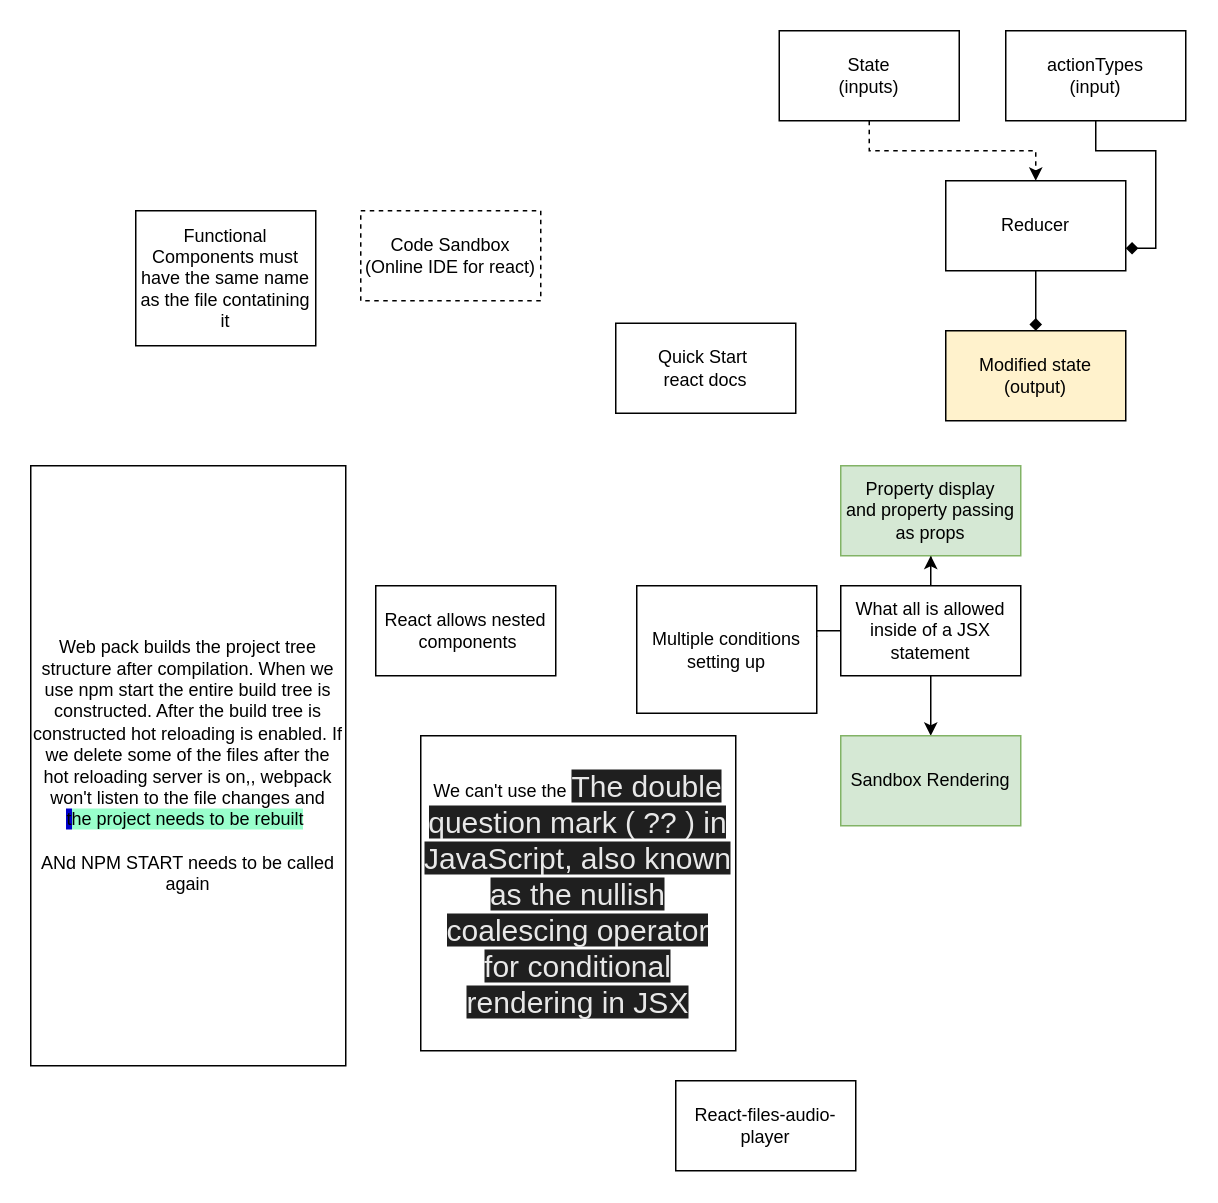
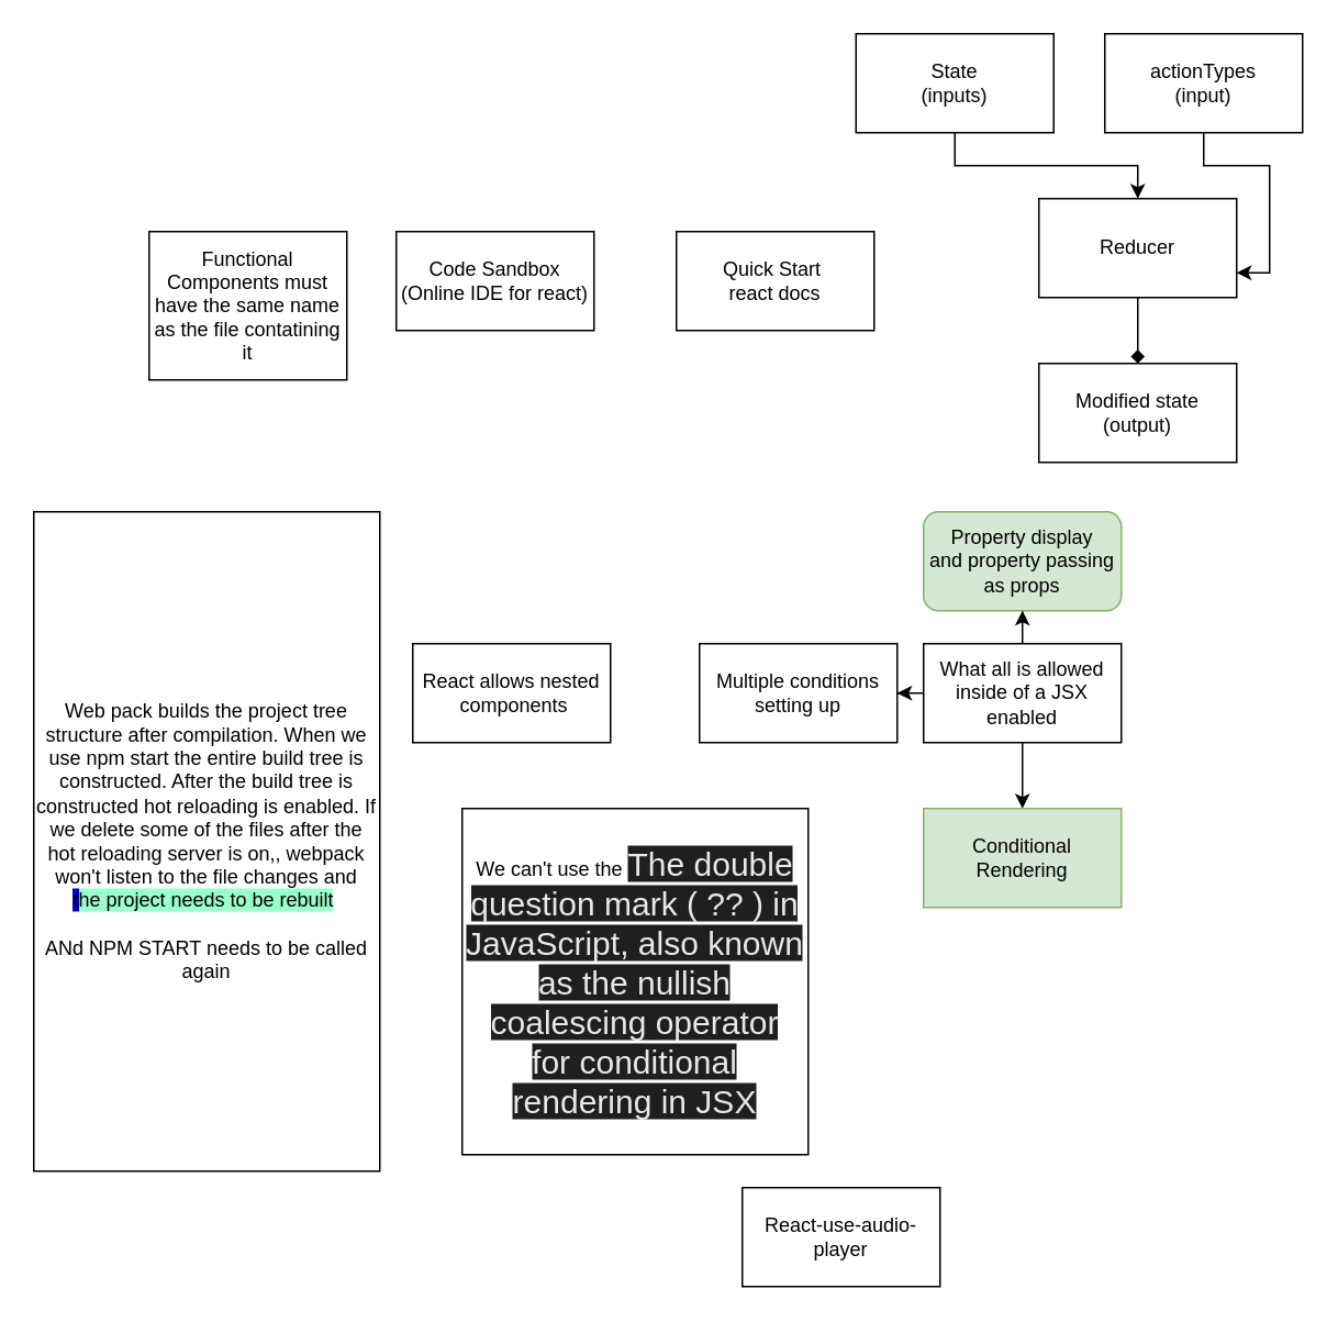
  <mxCell id="0" />
  <mxCell id="1" parent="0" />
- <mxCell id="2" value="Code Sandbox&lt;div&gt;(Online IDE for react)&lt;/div&gt;" style="rounded=0;whiteSpace=wrap;html=1;dashed=1;" vertex="1" parent="1"><mxGeometry x="240" y="140" width="120" height="60" as="geometry" /></mxCell>
- <mxCell id="3" value="Quick Start&amp;nbsp;&lt;div&gt;react docs&lt;/div&gt;" style="rounded=0;whiteSpace=wrap;html=1;" vertex="1" parent="1"><mxGeometry x="410" y="215" width="120" height="60" as="geometry" /></mxCell>
+ <mxCell id="2" value="Code Sandbox&lt;div&gt;(Online IDE for react)&lt;/div&gt;" style="rounded=0;whiteSpace=wrap;html=1;" vertex="1" parent="1"><mxGeometry x="240" y="140" width="120" height="60" as="geometry" /></mxCell>
+ <mxCell id="3" value="Quick Start&amp;nbsp;&lt;div&gt;react docs&lt;/div&gt;" style="rounded=0;whiteSpace=wrap;html=1;" vertex="1" parent="1"><mxGeometry x="410" y="140" width="120" height="60" as="geometry" /></mxCell>
  <mxCell id="4" value="React allows nested&lt;div&gt;&amp;nbsp;components&lt;/div&gt;" style="rounded=0;whiteSpace=wrap;html=1;" vertex="1" parent="1"><mxGeometry x="250" y="390" width="120" height="60" as="geometry" /></mxCell>
  <mxCell id="5" value="" style="edgeStyle=orthogonalEdgeStyle;rounded=0;orthogonalLoop=1;jettySize=auto;html=1;" edge="1" parent="1" source="8" target="9"><mxGeometry relative="1" as="geometry" /></mxCell>
  <mxCell id="6" value="" style="edgeStyle=orthogonalEdgeStyle;rounded=0;orthogonalLoop=1;jettySize=auto;html=1;" edge="1" parent="1" source="8" target="10"><mxGeometry relative="1" as="geometry" /></mxCell>
  <mxCell id="7" value="" style="edgeStyle=orthogonalEdgeStyle;rounded=0;orthogonalLoop=1;jettySize=auto;html=1;" edge="1" parent="1" source="8" target="11"><mxGeometry relative="1" as="geometry" /></mxCell>
- <mxCell id="8" value="What all is allowed inside of a JSX statement" style="rounded=0;whiteSpace=wrap;html=1;" vertex="1" parent="1"><mxGeometry x="560" y="390" width="120" height="60" as="geometry" /></mxCell>
- <mxCell id="9" value="Property display&lt;div&gt;and property passing&lt;/div&gt;&lt;div&gt;as props&lt;/div&gt;" style="whiteSpace=wrap;html=1;rounded=0;fillColor=#d5e8d4;strokeColor=#82b366;" vertex="1" parent="1"><mxGeometry x="560" y="310" width="120" height="60" as="geometry" /></mxCell>
- <mxCell id="10" value="Sandbox Rendering" style="whiteSpace=wrap;html=1;rounded=0;fillColor=#d5e8d4;strokeColor=#82b366;" vertex="1" parent="1"><mxGeometry x="560" y="490" width="120" height="60" as="geometry" /></mxCell>
- <mxCell id="11" value="Multiple conditions&lt;div&gt;setting up&lt;/div&gt;" style="whiteSpace=wrap;html=1;rounded=0;" vertex="1" parent="1"><mxGeometry x="424" y="390" width="120" height="85" as="geometry" /></mxCell>
+ <mxCell id="8" value="What all is allowed inside of a JSX enabled" style="rounded=0;whiteSpace=wrap;html=1;" vertex="1" parent="1"><mxGeometry x="560" y="390" width="120" height="60" as="geometry" /></mxCell>
+ <mxCell id="9" value="Property display&lt;div&gt;and property passing&lt;/div&gt;&lt;div&gt;as props&lt;/div&gt;" style="whiteSpace=wrap;html=1;fillColor=#d5e8d4;strokeColor=#82b366;rounded=1;" vertex="1" parent="1"><mxGeometry x="560" y="310" width="120" height="60" as="geometry" /></mxCell>
+ <mxCell id="10" value="Conditional Rendering" style="whiteSpace=wrap;html=1;rounded=0;fillColor=#d5e8d4;strokeColor=#82b366;" vertex="1" parent="1"><mxGeometry x="560" y="490" width="120" height="60" as="geometry" /></mxCell>
+ <mxCell id="11" value="Multiple conditions&lt;div&gt;setting up&lt;/div&gt;" style="whiteSpace=wrap;html=1;rounded=0;" vertex="1" parent="1"><mxGeometry x="424" y="390" width="120" height="60" as="geometry" /></mxCell>
  <mxCell id="12" value="Functional Components must have the same name as the file contatining it" style="rounded=0;whiteSpace=wrap;html=1;" vertex="1" parent="1"><mxGeometry x="90" y="140" width="120" height="90" as="geometry" /></mxCell>
  <mxCell id="13" value="Web pack builds the project tree structure after compilation. When we use npm start the entire build tree is constructed. After the build tree is constructed hot reloading is enabled. If we delete some of the files after the hot reloading server is on,, webpack won't listen to the file changes and&lt;div&gt;&lt;span style=&quot;background-color: rgb(0, 0, 204);&quot;&gt;t&lt;/span&gt;&lt;span style=&quot;background-color: rgb(153, 255, 204);&quot;&gt;he project needs to be rebuilt&lt;/span&gt;&amp;nbsp;&lt;div&gt;&lt;br&gt;&lt;/div&gt;&lt;/div&gt;&lt;div&gt;ANd NPM START needs to be called again&lt;/div&gt;" style="rounded=0;whiteSpace=wrap;html=1;" vertex="1" parent="1"><mxGeometry x="20" y="310" width="210" height="400" as="geometry" /></mxCell>
- <mxCell id="14" value="React-files-audio-player" style="rounded=0;whiteSpace=wrap;html=1;" vertex="1" parent="1"><mxGeometry x="450" y="720" width="120" height="60" as="geometry" /></mxCell>
+ <mxCell id="14" value="React-use-audio-player" style="rounded=0;whiteSpace=wrap;html=1;" vertex="1" parent="1"><mxGeometry x="450" y="720" width="120" height="60" as="geometry" /></mxCell>
  <mxCell id="15" value="We can't use the&amp;nbsp;&lt;span style=&quot;color: rgb(232, 232, 232); font-family: &amp;quot;Google Sans&amp;quot;, Arial, sans-serif; font-size: 20px; text-align: left; background-color: rgb(31, 31, 31);&quot;&gt;The double question mark ( ?? ) in JavaScript, also known as the nullish coalescing operator&lt;/span&gt;&lt;div&gt;&lt;span style=&quot;color: rgb(232, 232, 232); font-family: &amp;quot;Google Sans&amp;quot;, Arial, sans-serif; font-size: 20px; text-align: left; background-color: rgb(31, 31, 31);&quot;&gt;for conditional rendering in JSX&lt;/span&gt;&lt;/div&gt;" style="whiteSpace=wrap;html=1;aspect=fixed;" vertex="1" parent="1"><mxGeometry x="280" y="490" width="210" height="210" as="geometry" /></mxCell>
  <mxCell id="16" value="" style="edgeStyle=orthogonalEdgeStyle;rounded=0;orthogonalLoop=1;jettySize=auto;html=1;endArrow=diamond;" edge="1" parent="1" source="17" target="22"><mxGeometry relative="1" as="geometry" /></mxCell>
  <mxCell id="17" value="Reducer" style="rounded=0;whiteSpace=wrap;html=1;" vertex="1" parent="1"><mxGeometry x="630" y="120" width="120" height="60" as="geometry" /></mxCell>
- <mxCell id="18" style="edgeStyle=orthogonalEdgeStyle;rounded=0;orthogonalLoop=1;jettySize=auto;html=1;entryX=1;entryY=0.75;entryDx=0;entryDy=0;endArrow=diamond;" edge="1" parent="1" source="19" target="17"><mxGeometry relative="1" as="geometry" /></mxCell>
+ <mxCell id="18" style="edgeStyle=orthogonalEdgeStyle;rounded=0;orthogonalLoop=1;jettySize=auto;html=1;entryX=1;entryY=0.75;entryDx=0;entryDy=0;" edge="1" parent="1" source="19" target="17"><mxGeometry relative="1" as="geometry" /></mxCell>
  <mxCell id="19" value="actionTypes&lt;div&gt;(input)&lt;/div&gt;" style="rounded=0;whiteSpace=wrap;html=1;" vertex="1" parent="1"><mxGeometry x="670" y="20" width="120" height="60" as="geometry" /></mxCell>
- <mxCell id="20" style="edgeStyle=orthogonalEdgeStyle;rounded=0;orthogonalLoop=1;jettySize=auto;html=1;dashed=1;" edge="1" parent="1" source="21" target="17"><mxGeometry relative="1" as="geometry" /></mxCell>
+ <mxCell id="20" style="edgeStyle=orthogonalEdgeStyle;rounded=0;orthogonalLoop=1;jettySize=auto;html=1;" edge="1" parent="1" source="21" target="17"><mxGeometry relative="1" as="geometry" /></mxCell>
  <mxCell id="21" value="State&lt;div&gt;(inputs)&lt;/div&gt;" style="rounded=0;whiteSpace=wrap;html=1;" vertex="1" parent="1"><mxGeometry x="519" y="20" width="120" height="60" as="geometry" /></mxCell>
- <mxCell id="22" value="Modified state&lt;div&gt;(output)&lt;/div&gt;" style="whiteSpace=wrap;html=1;rounded=0;fillColor=#fff2cc;" vertex="1" parent="1"><mxGeometry x="630" y="220" width="120" height="60" as="geometry" /></mxCell>
+ <mxCell id="22" value="Modified state&lt;div&gt;(output)&lt;/div&gt;" style="whiteSpace=wrap;html=1;rounded=0;" vertex="1" parent="1"><mxGeometry x="630" y="220" width="120" height="60" as="geometry" /></mxCell>
